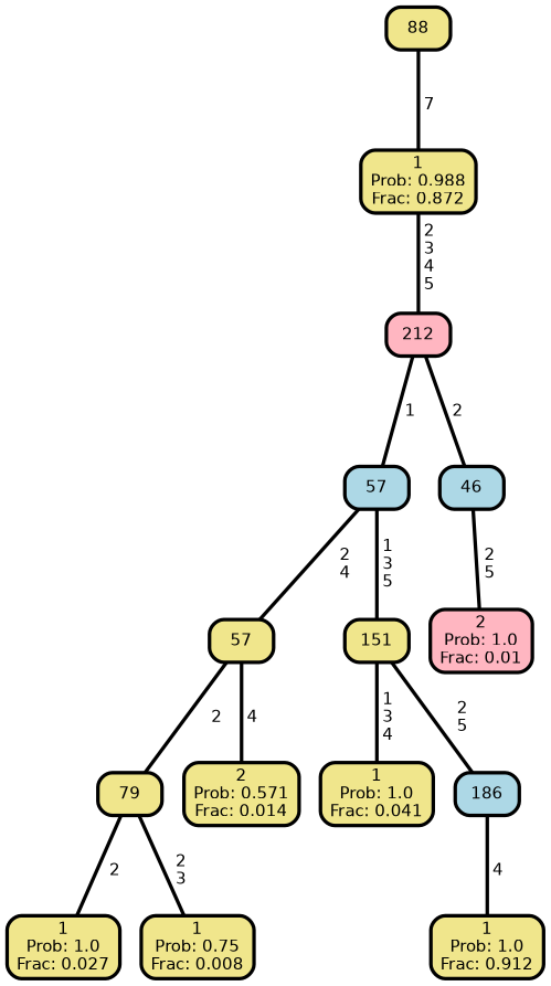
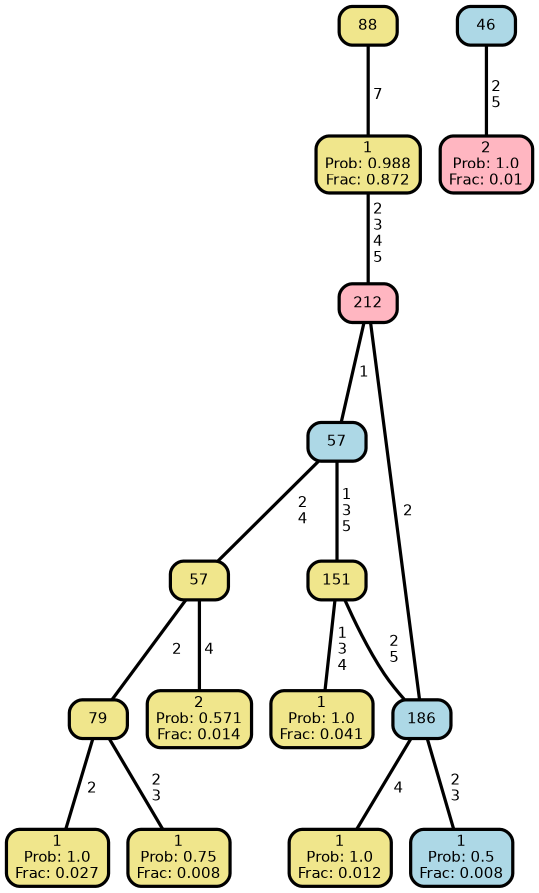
  graph {
    ranksep="0 equally"
    splines=straight
    node [color=black fillcolor=khaki fontcolor=black fontname=helvetica penwidth=3 shape=box style="filled, rounded"]
    edge [color=black fontname=helvetica penwidth=3]
    n1 [label="1\nProb: 0.988\nFrac: 0.872"]
    n2 [fillcolor=lightpink label=212]
    n3 [label=88]
    n4 [fillcolor=lightblue label=57]
    n5 [fillcolor=lightblue label=46]
    n6 [label="1\nProb: 1.0\nFrac: 0.027"]
    n7 [label=79]
    n8 [label="1\nProb: 0.75\nFrac: 0.008"]
    n9 [label=57]
    n10 [label="2\nProb: 0.571\nFrac: 0.014"]
    n11 [label=151]
    n12 [label="1\nProb: 1.0\nFrac: 0.041"]
    n13 [fillcolor=lightblue label=186]
-   n14 [label="1\nProb: 1.0\nFrac: 0.912"]
+   n14 [label="1\nProb: 1.0\nFrac: 0.012"]
+   n15 [fillcolor=lightblue label="1\nProb: 0.5\nFrac: 0.008"]
    n16 [fillcolor=lightpink label="2\nProb: 1.0\nFrac: 0.01"]
    subgraph sub_1 {
      rank=same
    }
    n1 -- n2 [label=" 2\n 3\n 4\n 5"]
    n2 -- n4 [label=" 1"]
-   n2 -- n5 [label=" 2"]
+   n2 -- n13 [label=" 2"]
    n3 -- n1 [label=" 7"]
    n4 -- n9 [label=" 2\n 4"]
    n4 -- n11 [label=" 1\n 3\n 5"]
    n5 -- n16 [label=" 2\n 5"]
    n7 -- n6 [label=" 2"]
    n7 -- n8 [label=" 2\n 3"]
    n9 -- n7 [label=" 2"]
    n9 -- n10 [label=" 4"]
    n11 -- n12 [label=" 1\n 3\n 4"]
    n11 -- n13 [label=" 2\n 5"]
    n13 -- n14 [label=" 4"]
+   n13 -- n15 [label=" 2\n 3"]
  }
